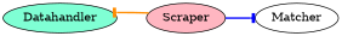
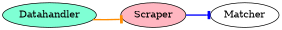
  digraph {
    rankdir=LR
    node [style=filled]
    edge [arrowhead=tee style=bold]
    Datahandler [fillcolor=aquamarine]
    Scraper [fillcolor=lightpink]
    Matcher [fillcolor=white]
-   Scraper -> Datahandler [color=darkorange]
+   Datahandler -> Scraper [color=darkorange]
    Scraper -> Matcher [color=blue]
  }
